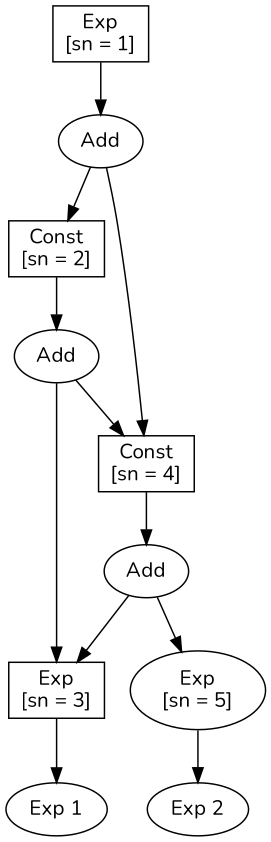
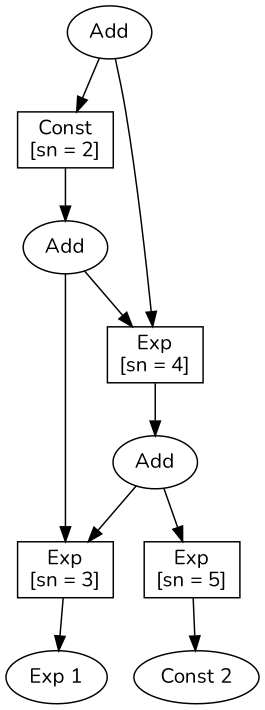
  digraph {
    fontname=Nunito
    node [fontname=Nunito shape=box]
    edge [fontname=Nunito]
-   n1 [label="Exp\n[sn = 1]"]
    n2 [label=Add shape=ellipse]
    n3 [label="Const\n[sn = 2]"]
-   n4 [label="Const\n[sn = 4]"]
+   n4 [label="Exp\n[sn = 4]"]
    n5 [label=Add shape=ellipse]
    n6 [label="Exp\n[sn = 3]"]
    n7 [label="Exp 1" shape=ellipse]
    n8 [label=Add shape=ellipse]
-   n9 [label="Exp\n[sn = 5]" shape=ellipse]
-   n10 [label="Exp 2" shape=ellipse]
-   n1 -> n2
+   n9 [label="Exp\n[sn = 5]"]
+   n10 [label="Const 2" shape=ellipse]
    n2 -> n3
    n2 -> n4
    n3 -> n5
    n4 -> n8
    n5 -> n4
    n5 -> n6
    n6 -> n7
    n8 -> n6
    n8 -> n9
    n9 -> n10
  }
